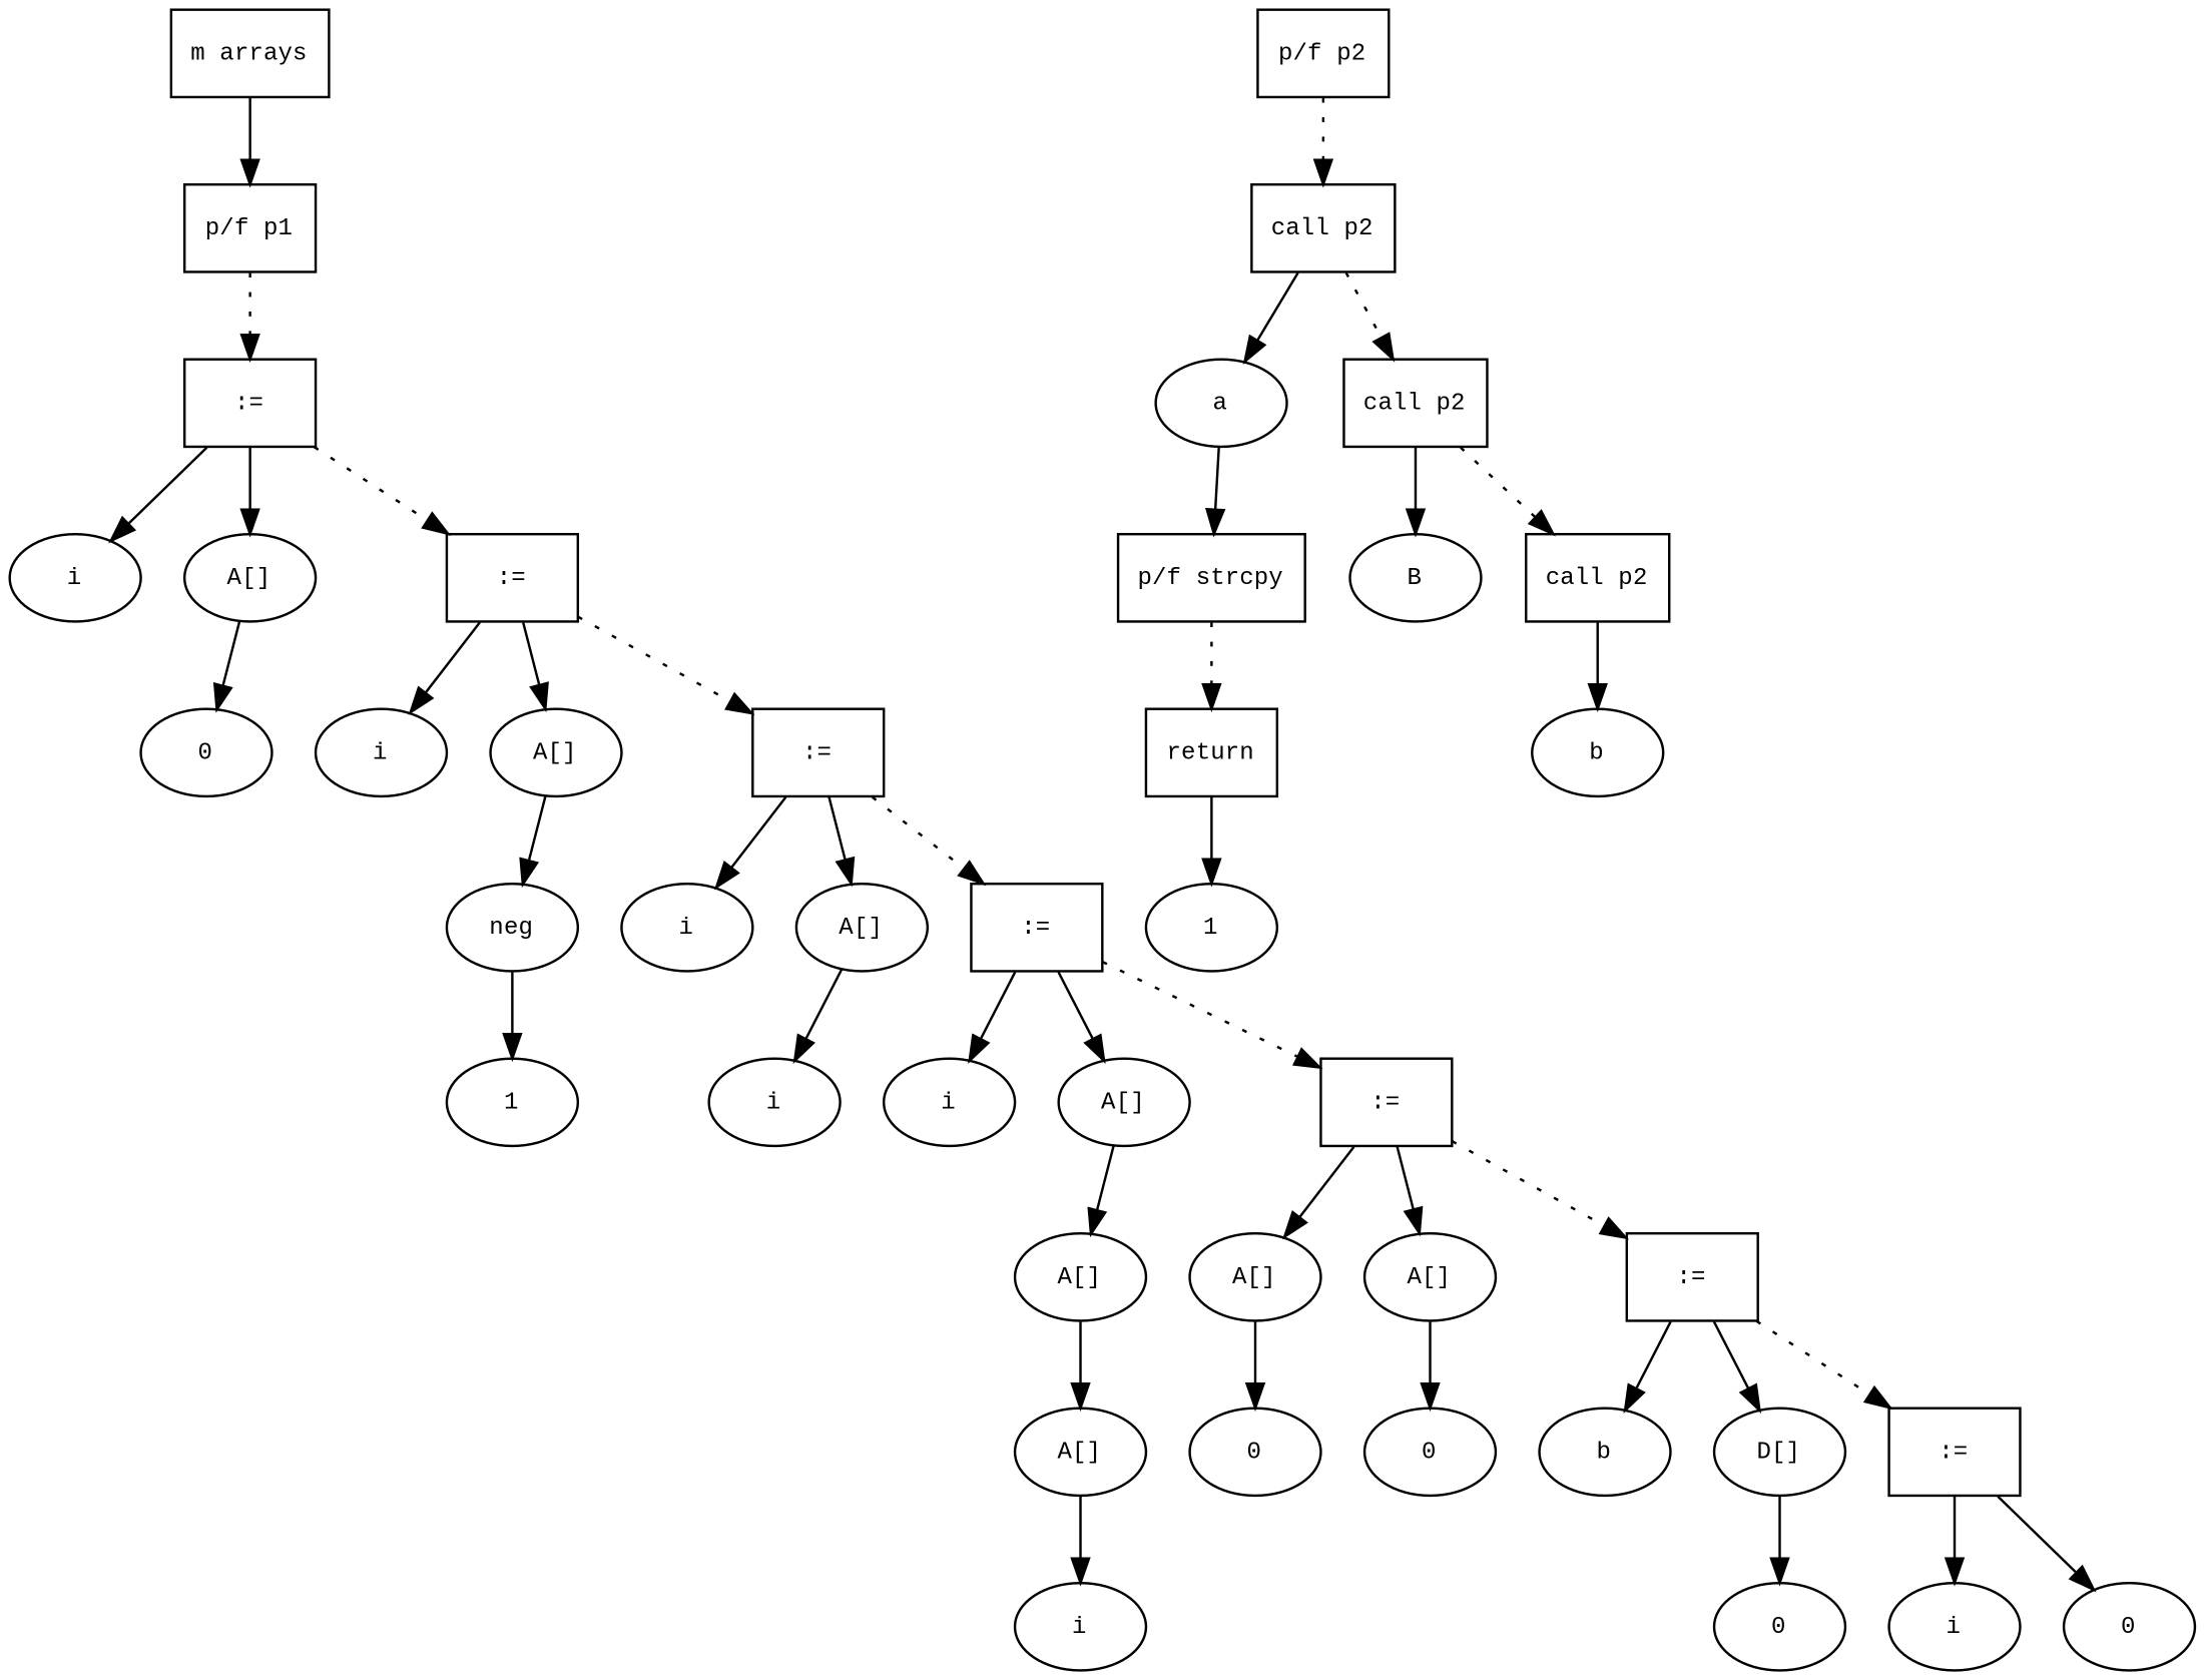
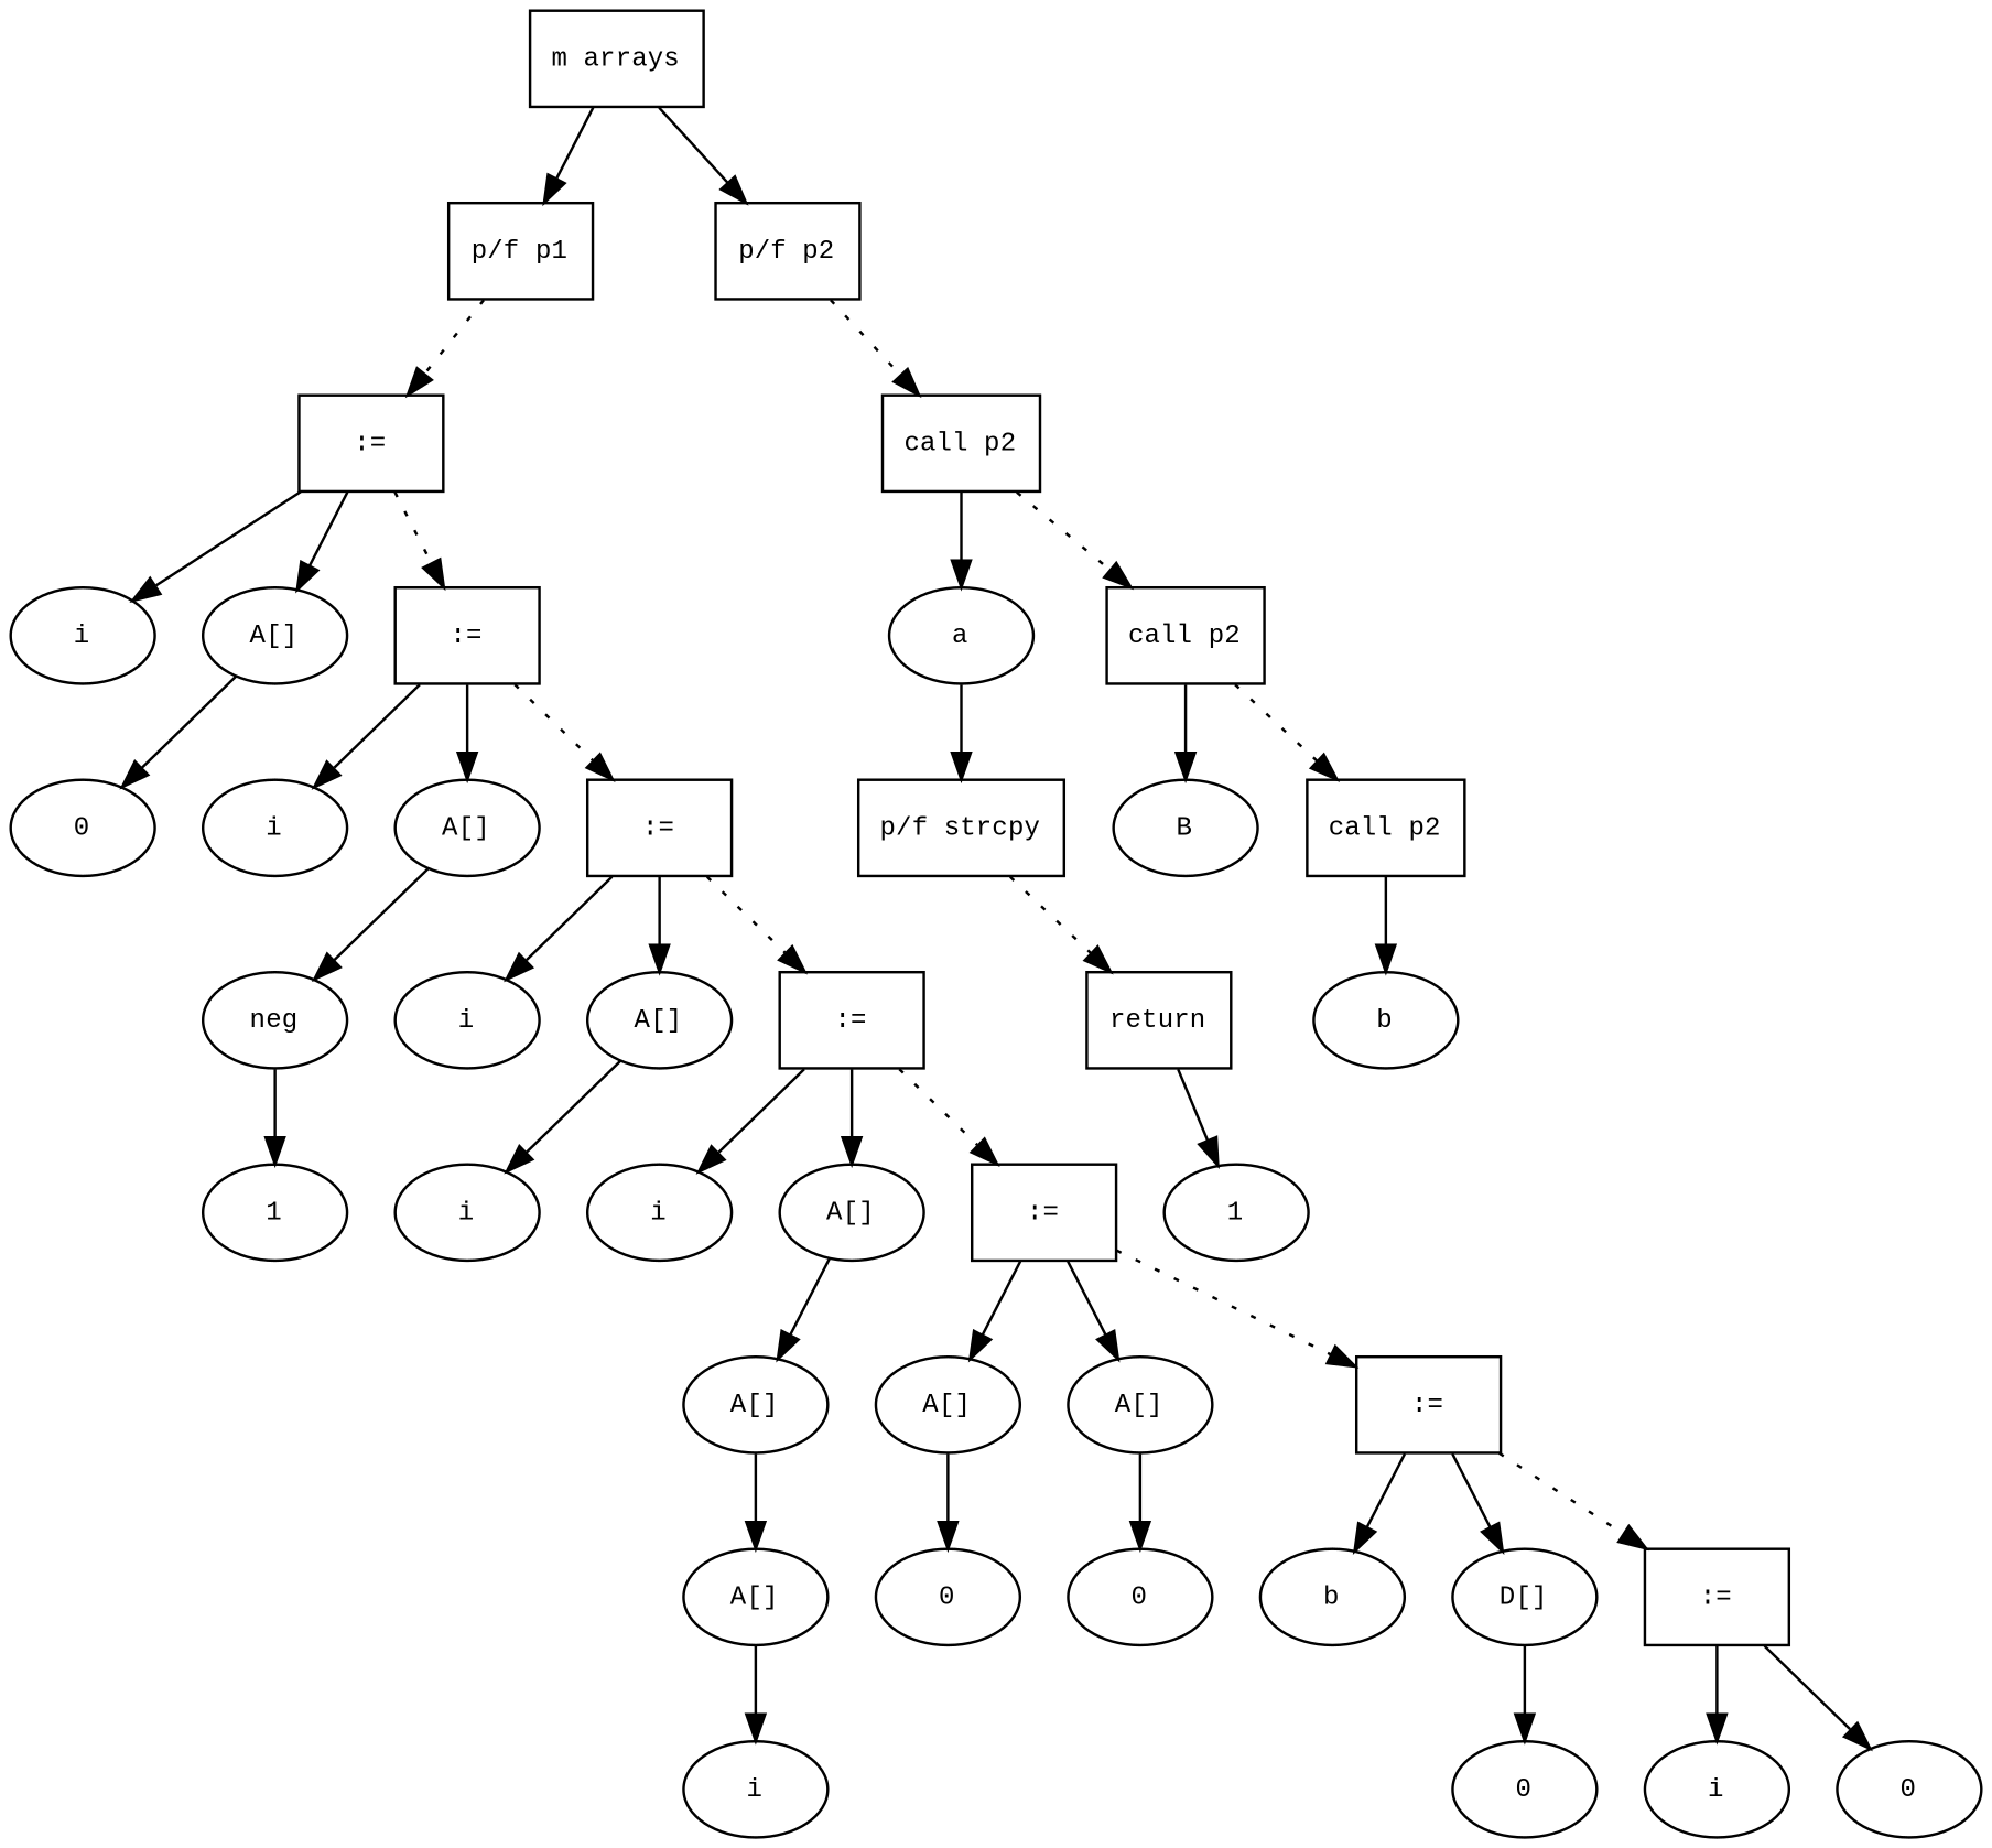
  digraph {
    fontname="Times New Roman"
    fontsize=10
    node [fontname="Courier New" fontsize=10 shape=ellipse]
    edge [fontname="Times New Roman" fontsize=10]
    n1 [label="m arrays" shape=box]
    n2 [label="p/f p1" shape=box]
    n3 [label="p/f p2" shape=box]
    n4 [label=":=" shape=box]
    n5 [label="call p2" shape=box]
    n6 [label="p/f strcpy" shape=box]
    n7 [label=return shape=box]
    n8 [label=i]
    n9 [label="A[]"]
    n10 [label=":=" shape=box]
    n11 [label=0]
    n12 [label=i]
    n13 [label="A[]"]
    n14 [label=":=" shape=box]
    n15 [label=neg]
    n16 [label=i]
    n17 [label="A[]"]
    n18 [label=":=" shape=box]
    n19 [label=1]
    n20 [label=i]
    n21 [label=i]
    n22 [label="A[]"]
    n23 [label=":=" shape=box]
    n24 [label="A[]"]
    n25 [label="A[]"]
    n26 [label="A[]"]
    n27 [label=":=" shape=box]
    n28 [label="A[]"]
    n29 [label=i]
    n30 [label=0]
    n31 [label=0]
    n32 [label=b]
    n33 [label="D[]"]
    n34 [label=":=" shape=box]
    n35 [label=0]
    n36 [label=i]
    n37 [label=0]
    n38 [label=a]
    n39 [label="call p2" shape=box]
    n40 [label=B]
    n41 [label="call p2" shape=box]
    n42 [label=b]
    n43 [label=1]
    n1 -> n2
+   n1 -> n3
    n2 -> n4 [style=dotted]
    n3 -> n5 [style=dotted]
    n4 -> n8
    n4 -> n9
    n4 -> n10 [style=dotted]
    n5 -> n38
    n5 -> n39 [style=dotted]
    n6 -> n7 [style=dotted]
    n7 -> n43
    n9 -> n11
    n10 -> n12
    n10 -> n13
    n10 -> n14 [style=dotted]
    n13 -> n15
    n14 -> n16
    n14 -> n17
    n14 -> n18 [style=dotted]
    n15 -> n19
    n17 -> n20
    n18 -> n21
    n18 -> n22
    n18 -> n23 [style=dotted]
    n22 -> n24
    n23 -> n25
    n23 -> n26
    n23 -> n27 [style=dotted]
    n24 -> n28
    n25 -> n30
    n26 -> n31
    n27 -> n32
    n27 -> n33
    n27 -> n34 [style=dotted]
    n28 -> n29
    n33 -> n35
    n34 -> n36
    n34 -> n37
    n38 -> n6
    n39 -> n40
    n39 -> n41 [style=dotted]
    n41 -> n42
  }
